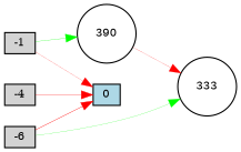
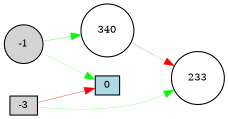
  digraph {
    rankdir=LR
    node [fillcolor=lightgray fontsize=9 shape=box style=filled]
    edge [color=green style=solid]
-   -1 [height=0.2 width=0.2]
+   -1 [height=0.2 shape=circle width=0.2]
    0 [fillcolor=lightblue height=0.2 width=0.2]
-   390 [fillcolor=white height=0.2 shape=circle width=0.2]
-   233 [fillcolor=white height=0.2 shape=circle width=0.2 label=333]
-   -3 [height=0.2 width=0.2 label=-6]
-   -4 [height=0.2 width=0.2]
-   -1 -> 0 [color=red penwidth=0.14044685978688096]
+   390 [fillcolor=white height=0.2 shape=circle width=0.2 label=340]
+   233 [fillcolor=white height=0.2 shape=circle width=0.2]
+   -3 [height=0.2 width=0.2]
+   -1 -> 0 [penwidth=0.14044685978688096]
    -1 -> 390 [penwidth=0.23274201470339723]
    390 -> 233 [color=red penwidth=0.13885925887099643]
    -3 -> 0 [color=red penwidth=0.3270983125403055]
    -3 -> 233 [penwidth=0.17225056444615167]
-   -4 -> 0 [color=red penwidth=0.2983483143872345]
  }
